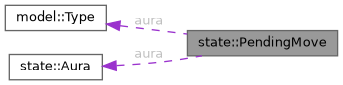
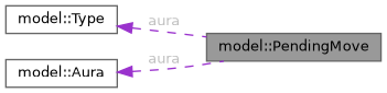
  digraph {
    rankdir=LR
    node [color=gray40 fillcolor=white fontname=Helvetica fontsize=10 shape=box style=filled]
    edge [color=darkorchid3 dir=back fontcolor=grey fontname=Helvetica fontsize=10 labelfontname=Helvetica labelfontsize=10 style=dashed]
-   n1 [fillcolor=grey60 fontcolor=black height=0.2 label="state::PendingMove" width=0.4]
+   n1 [fillcolor=grey60 fontcolor=black height=0.2 label="model::PendingMove" width=0.4]
    n2 [height=0.2 label="model::Type" width=0.4]
-   n3 [height=0.2 label="state::Aura" width=0.4]
+   n3 [height=0.2 label="model::Aura" width=0.4]
    n2 -> n1 [label=" aura"]
    n3 -> n1 [label=" aura"]
  }
